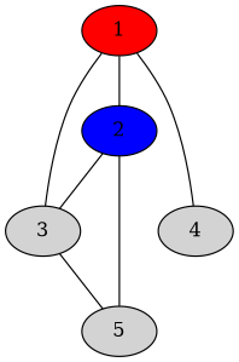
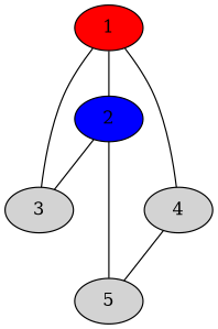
  digraph {
    node [style=filled]
    edge [arrowhead=none arrowtail=none]
    1 [fillcolor=red]
    2 [fillcolor=blue]
    3
    4
    5
    1 -> 2
    1 -> 3
    1 -> 4
    2 -> 3
-   3 -> 5
+   4 -> 5
    5 -> 2
  }
